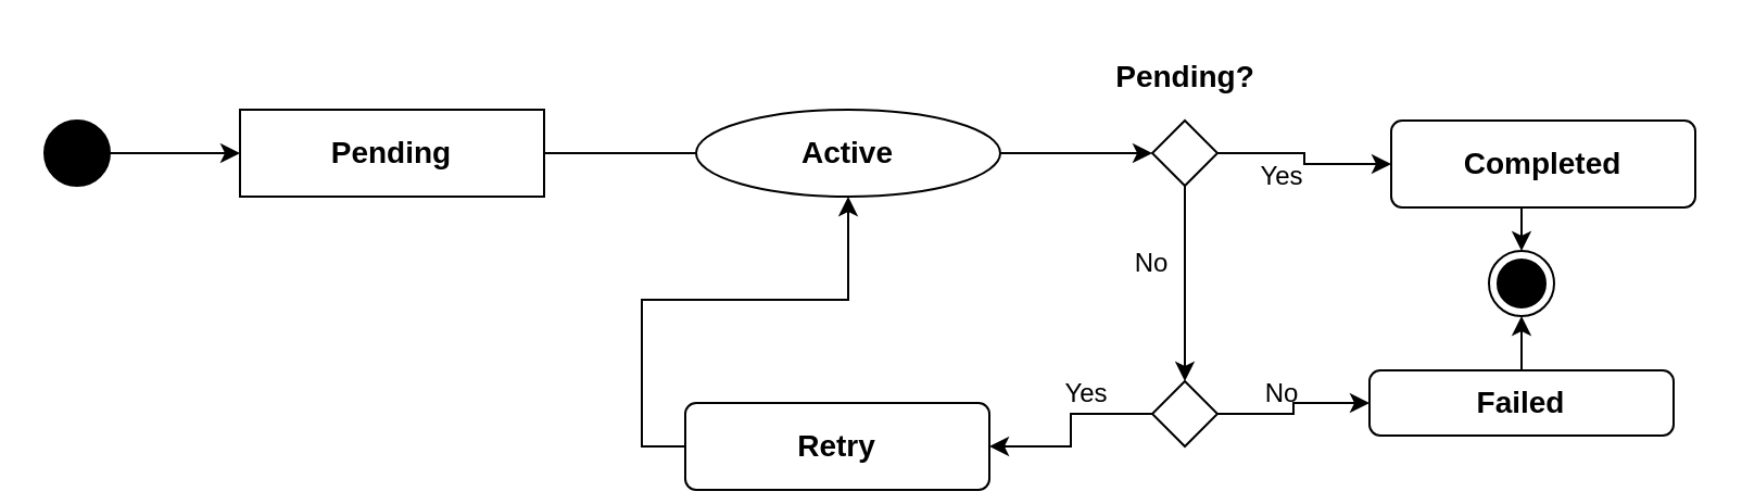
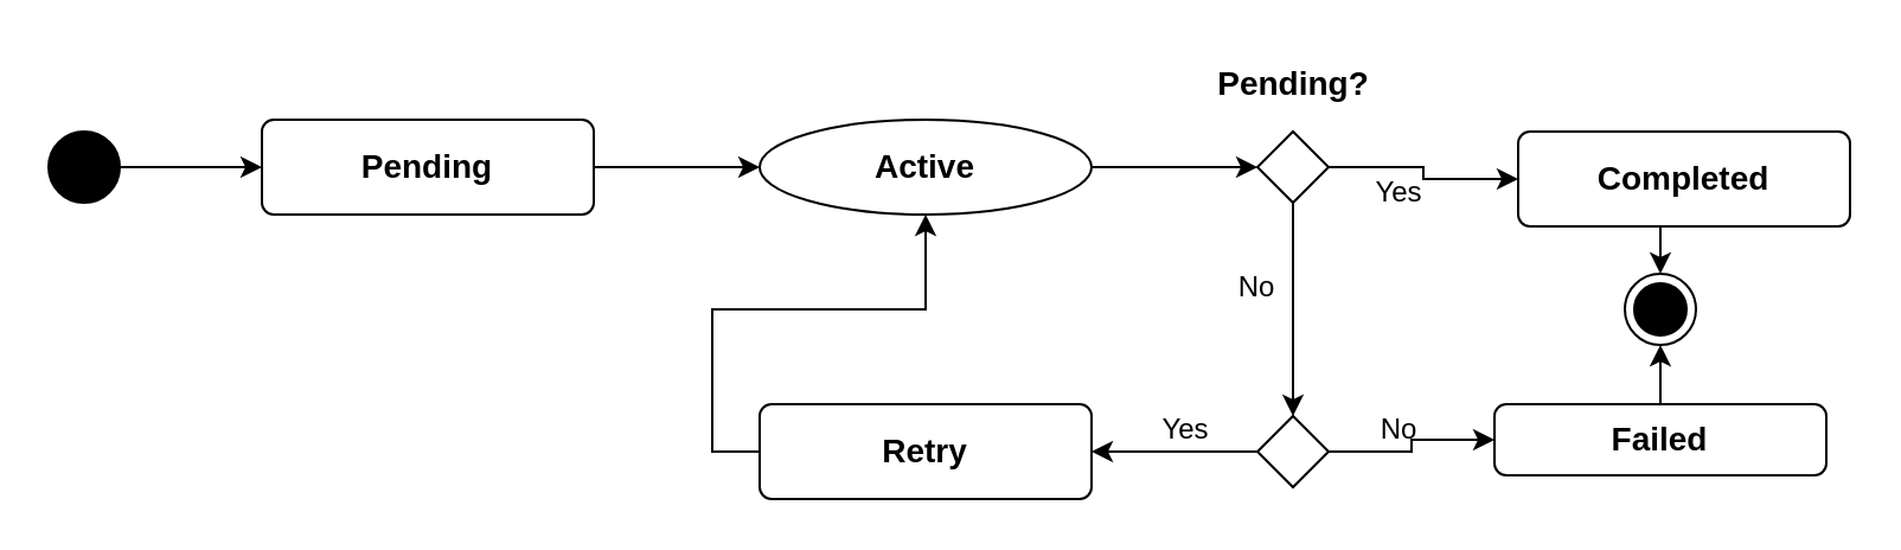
  <mxCell id="0" />
  <mxCell id="1" parent="0" />
  <mxCell id="2" style="edgeStyle=orthogonalEdgeStyle;rounded=0;orthogonalLoop=1;jettySize=auto;html=1;exitX=1;exitY=0.5;exitDx=0;exitDy=0;entryX=0;entryY=0.5;entryDx=0;entryDy=0;" parent="1" source="3" target="5" edge="1"><mxGeometry relative="1" as="geometry" /></mxCell>
  <mxCell id="3" value="" style="ellipse;fillColor=strokeColor;html=1;" parent="1" vertex="1"><mxGeometry x="20" y="55" width="30" height="30" as="geometry" /></mxCell>
- <mxCell id="4" style="edgeStyle=orthogonalEdgeStyle;rounded=0;orthogonalLoop=1;jettySize=auto;html=1;exitX=1;exitY=0.5;exitDx=0;exitDy=0;entryX=0;entryY=0.5;entryDx=0;entryDy=0;endArrow=none;" parent="1" source="5" target="8" edge="1"><mxGeometry relative="1" as="geometry" /></mxCell>
- <mxCell id="5" value="Pending" style="html=1;align=center;verticalAlign=middle;absoluteArcSize=1;arcSize=10;dashed=0;whiteSpace=wrap;fontSize=14;fontStyle=1;rounded=0;" parent="1" vertex="1"><mxGeometry x="110" y="50" width="140" height="40" as="geometry" /></mxCell>
+ <mxCell id="4" style="edgeStyle=orthogonalEdgeStyle;rounded=0;orthogonalLoop=1;jettySize=auto;html=1;exitX=1;exitY=0.5;exitDx=0;exitDy=0;entryX=0;entryY=0.5;entryDx=0;entryDy=0;" parent="1" source="5" target="8" edge="1"><mxGeometry relative="1" as="geometry" /></mxCell>
+ <mxCell id="5" value="Pending" style="html=1;align=center;verticalAlign=middle;rounded=1;absoluteArcSize=1;arcSize=10;dashed=0;whiteSpace=wrap;fontSize=14;fontStyle=1" parent="1" vertex="1"><mxGeometry x="110" y="50" width="140" height="40" as="geometry" /></mxCell>
  <mxCell id="6" style="edgeStyle=orthogonalEdgeStyle;rounded=0;orthogonalLoop=1;jettySize=auto;html=1;exitX=1;exitY=0.5;exitDx=0;exitDy=0;" parent="1" source="8" target="13" edge="1"><mxGeometry relative="1" as="geometry" /></mxCell>
  <mxCell id="7" style="edgeStyle=orthogonalEdgeStyle;rounded=0;orthogonalLoop=1;jettySize=auto;html=1;exitX=0.5;exitY=1;exitDx=0;exitDy=0;entryX=0.5;entryY=0;entryDx=0;entryDy=0;" parent="1" source="13" target="19" edge="1"><mxGeometry relative="1" as="geometry"><Array as="points" /></mxGeometry></mxCell>
  <mxCell id="8" value="Active" style="ellipse;html=1;align=center;verticalAlign=middle;absoluteArcSize=1;arcSize=10;dashed=0;whiteSpace=wrap;fontSize=14;fontStyle=1;" parent="1" vertex="1"><mxGeometry x="320" y="50" width="140" height="40" as="geometry" /></mxCell>
  <mxCell id="9" style="edgeStyle=orthogonalEdgeStyle;rounded=0;orthogonalLoop=1;jettySize=auto;html=1;exitX=0;exitY=0.5;exitDx=0;exitDy=0;" parent="1" source="10" target="8" edge="1"><mxGeometry relative="1" as="geometry" /></mxCell>
- <mxCell id="10" value="Retry" style="html=1;align=center;verticalAlign=middle;rounded=1;absoluteArcSize=1;arcSize=10;dashed=0;whiteSpace=wrap;fontSize=14;fontStyle=1" parent="1" vertex="1"><mxGeometry x="315" y="185" width="140" height="40" as="geometry" /></mxCell>
+ <mxCell id="10" value="Retry" style="html=1;align=center;verticalAlign=middle;rounded=1;absoluteArcSize=1;arcSize=10;dashed=0;whiteSpace=wrap;fontSize=14;fontStyle=1" parent="1" vertex="1"><mxGeometry x="320" y="170" width="140" height="40" as="geometry" /></mxCell>
  <mxCell id="11" value="" style="ellipse;html=1;shape=endState;fillColor=strokeColor;" parent="1" vertex="1"><mxGeometry x="685" y="115" width="30" height="30" as="geometry" /></mxCell>
  <mxCell id="12" style="edgeStyle=orthogonalEdgeStyle;rounded=0;orthogonalLoop=1;jettySize=auto;html=1;exitX=1;exitY=0.5;exitDx=0;exitDy=0;entryX=0;entryY=0.5;entryDx=0;entryDy=0;" parent="1" source="13" target="15" edge="1"><mxGeometry relative="1" as="geometry" /></mxCell>
  <mxCell id="13" value="" style="rhombus;" parent="1" vertex="1"><mxGeometry x="530" y="55" width="30" height="30" as="geometry" /></mxCell>
  <mxCell id="14" style="edgeStyle=orthogonalEdgeStyle;rounded=0;orthogonalLoop=1;jettySize=auto;html=1;exitX=0.5;exitY=1;exitDx=0;exitDy=0;entryX=0.5;entryY=0;entryDx=0;entryDy=0;" parent="1" source="15" target="11" edge="1"><mxGeometry relative="1" as="geometry" /></mxCell>
  <mxCell id="15" value="Completed" style="html=1;align=center;verticalAlign=middle;rounded=1;absoluteArcSize=1;arcSize=10;dashed=0;whiteSpace=wrap;fontSize=14;fontStyle=1" parent="1" vertex="1"><mxGeometry x="640" y="55" width="140" height="40" as="geometry" /></mxCell>
  <mxCell id="16" value="&lt;font style=&quot;font-size: 14px;&quot;&gt;&lt;b&gt;Pending?&lt;/b&gt;&lt;/font&gt;" style="text;strokeColor=none;align=center;fillColor=none;html=1;verticalAlign=middle;whiteSpace=wrap;rounded=0;" parent="1" vertex="1"><mxGeometry x="502.5" y="20" width="85" height="30" as="geometry" /></mxCell>
  <mxCell id="17" value="&lt;font style=&quot;font-size: 14px;&quot;&gt;&lt;span style=&quot;font-size: 12px;&quot;&gt;Yes&lt;/span&gt;&lt;/font&gt;" style="text;strokeColor=none;align=center;fillColor=none;html=1;verticalAlign=middle;whiteSpace=wrap;rounded=0;" parent="1" vertex="1"><mxGeometry x="560" y="65" width="60" height="30" as="geometry" /></mxCell>
  <mxCell id="18" value="&lt;font style=&quot;font-size: 14px;&quot;&gt;&lt;span style=&quot;font-size: 12px;&quot;&gt;No&lt;/span&gt;&lt;/font&gt;" style="text;strokeColor=none;align=center;fillColor=none;html=1;verticalAlign=middle;whiteSpace=wrap;rounded=0;" parent="1" vertex="1"><mxGeometry x="500" y="105" width="60" height="30" as="geometry" /></mxCell>
  <mxCell id="19" value="" style="rhombus;" vertex="1" parent="1"><mxGeometry x="530" y="175" width="30" height="30" as="geometry" /></mxCell>
  <mxCell id="20" value="&lt;font style=&quot;font-size: 14px;&quot;&gt;&lt;span style=&quot;font-size: 12px;&quot;&gt;Yes&lt;/span&gt;&lt;/font&gt;" style="text;strokeColor=none;align=center;fillColor=none;html=1;verticalAlign=middle;whiteSpace=wrap;rounded=0;" vertex="1" parent="1"><mxGeometry x="470" y="165" width="60" height="30" as="geometry" /></mxCell>
  <mxCell id="21" style="edgeStyle=orthogonalEdgeStyle;rounded=0;orthogonalLoop=1;jettySize=auto;html=1;exitX=0;exitY=0.5;exitDx=0;exitDy=0;entryX=1;entryY=0.5;entryDx=0;entryDy=0;" edge="1" parent="1" source="19" target="10"><mxGeometry relative="1" as="geometry"><mxPoint x="570" y="80" as="sourcePoint" /><mxPoint x="640" y="80" as="targetPoint" /></mxGeometry></mxCell>
  <mxCell id="22" value="Failed" style="html=1;align=center;verticalAlign=middle;rounded=1;absoluteArcSize=1;arcSize=10;dashed=0;whiteSpace=wrap;fontSize=14;fontStyle=1" vertex="1" parent="1"><mxGeometry x="630" y="170" width="140" height="30" as="geometry" /></mxCell>
  <mxCell id="23" style="edgeStyle=orthogonalEdgeStyle;rounded=0;orthogonalLoop=1;jettySize=auto;html=1;entryX=0.5;entryY=1;entryDx=0;entryDy=0;" edge="1" parent="1" source="22" target="11"><mxGeometry relative="1" as="geometry"><mxPoint x="710" y="100" as="sourcePoint" /><mxPoint x="710" y="125" as="targetPoint" /></mxGeometry></mxCell>
  <mxCell id="24" style="edgeStyle=orthogonalEdgeStyle;rounded=0;orthogonalLoop=1;jettySize=auto;html=1;exitX=1;exitY=0.5;exitDx=0;exitDy=0;" edge="1" parent="1" source="19" target="22"><mxGeometry relative="1" as="geometry"><mxPoint x="540" y="200" as="sourcePoint" /><mxPoint x="470" y="200" as="targetPoint" /></mxGeometry></mxCell>
  <mxCell id="25" value="&lt;font style=&quot;font-size: 14px;&quot;&gt;&lt;span style=&quot;font-size: 12px;&quot;&gt;No&lt;/span&gt;&lt;/font&gt;" style="text;strokeColor=none;align=center;fillColor=none;html=1;verticalAlign=middle;whiteSpace=wrap;rounded=0;" vertex="1" parent="1"><mxGeometry x="560" y="165" width="60" height="30" as="geometry" /></mxCell>
